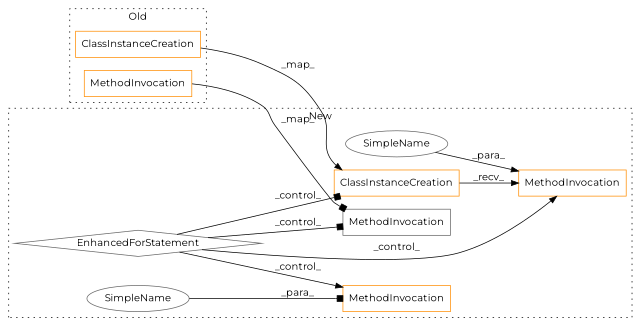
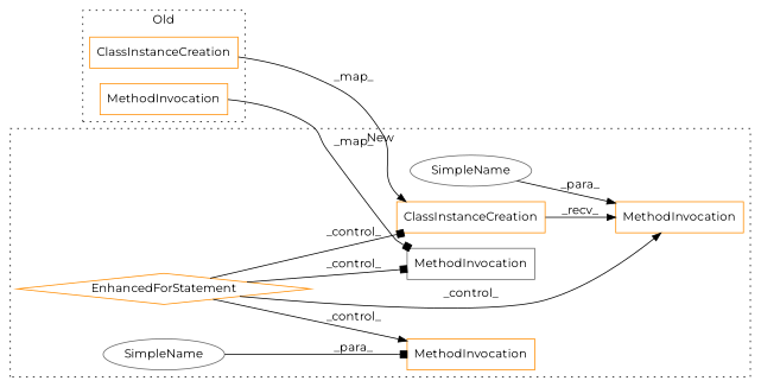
  digraph {
    rankdir=LR
    fontname=Montserrat
    node [a=32 l=36 shape=box color=darkorange fontname=Montserrat]
    edge [arrowhead=normal fontname=Montserrat]
    n1 [a=14 label=ClassInstanceCreation s=5344]
    n2 [l=7 label=MethodInvocation s=5781]
    n3 [a=14 label=ClassInstanceCreation s=6143]
    n4 [l="23,1" label=MethodInvocation s="7288,7314"]
    n5 [l=7 label=MethodInvocation s=6586 color=gray40]
    n6 [l="22,1" label=MethodInvocation s="6201,6226"]
    n7 [a=42 l=3 label=SimpleName s=7311 shape=ellipse color=gray40]
    n8 [a=42 l=3 label=SimpleName s=6223 shape=ellipse color=gray40]
-   n9 [a=70 l="4,2" label=EnhancedForStatement s="5901,5987" shape=diamond color=gray40]
+   n9 [a=70 l="4,2" label=EnhancedForStatement s="5901,5987" shape=diamond]
    subgraph cluster_1 {
      label=Old
      style=dotted
      n1
      n2
    }
    subgraph cluster_2 {
      label=New
      style=dotted
      n3
      n4
      n5
      n6
      n7
      n8
      n9
    }
    n1 -> n3 [label=_map_]
    n2 -> n5 [label=_map_ arrowhead=box]
    n3 -> n6 [label=_recv_]
    n7 -> n4 [label=_para_ arrowhead=box]
    n8 -> n6 [label=_para_]
    n9 -> n3 [label=_control_ arrowhead=box]
    n9 -> n4 [label=_control_]
    n9 -> n5 [label=_control_ arrowhead=box]
    n9 -> n6 [label=_control_]
  }
